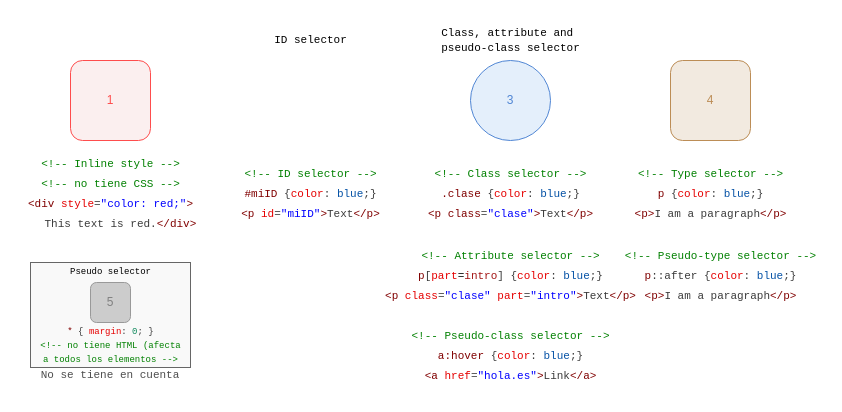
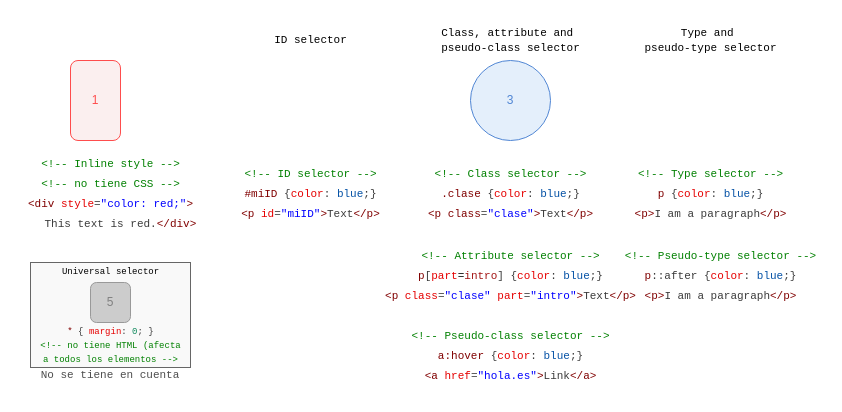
  <mxCell id="0" />
  <mxCell id="1" parent="0" />
  <mxCell id="2" value="&lt;div&gt;No se tiene en cuenta&lt;/div&gt;" style="rounded=0;whiteSpace=wrap;html=1;labelBackgroundColor=none;fillColor=light-dark(#f9f9f9, #ededed);strokeColor=#666666;strokeWidth=1;horizontal=1;align=center;verticalAlign=top;labelPosition=center;verticalLabelPosition=bottom;fontSize=11;fontFamily=Consolas, Courier New, monospace;spacing=-3;fontColor=#4D4D4D;" vertex="1" parent="1"><mxGeometry x="30" y="262" width="160" height="105" as="geometry" /></mxCell>
- <mxCell id="3" value="1" style="whiteSpace=wrap;html=1;aspect=fixed;rounded=1;gradientColor=none;fillColor=light-dark(#fbefef, #ededed);shadow=0;gradientDirection=radial;strokeColor=light-dark(#fe4d4d, #ededed);perimeterSpacing=0;glass=0;fontColor=light-dark(#fe4d4d, #ededed);" vertex="1" parent="1"><mxGeometry x="70" y="60" width="80" height="80" as="geometry" /></mxCell>
+ <mxCell id="3" value="1" style="whiteSpace=wrap;html=1;aspect=fixed;rounded=1;gradientColor=none;fillColor=light-dark(#fbefef, #ededed);shadow=0;gradientDirection=radial;strokeColor=light-dark(#fe4d4d, #ededed);perimeterSpacing=0;glass=0;fontColor=light-dark(#fe4d4d, #ededed);" vertex="1" parent="1"><mxGeometry x="70" y="60" width="50" height="80" as="geometry" /></mxCell>
  <mxCell id="4" value="3" style="ellipse;whiteSpace=wrap;html=1;aspect=fixed;fillColor=light-dark(#e4effb, #ededed);strokeColor=light-dark(#5086d4, #ededed);fontColor=light-dark(#5086d4, #ededed);" vertex="1" parent="1"><mxGeometry x="470" y="60" width="80" height="80" as="geometry" /></mxCell>
- <mxCell id="5" value="4" style="html=1;aspect=fixed;rounded=1;fillColor=light-dark(#f2eae0, #ededed);strokeColor=light-dark(#bc8d56, #ededed);fontColor=light-dark(#bc8d56, #ededed);labelBackgroundColor=none;labelBorderColor=none;textShadow=0;whiteSpace=wrap;" vertex="1" parent="1"><mxGeometry x="670" y="60" width="80" height="80" as="geometry" /></mxCell>
  <mxCell id="6" value="&lt;div align=&quot;center&quot; style=&quot;color: rgb(59, 59, 59); font-family: Consolas, &amp;quot;Courier New&amp;quot;, monospace; font-weight: normal; font-size: 14px; line-height: 19px; white-space: pre;&quot;&gt;&lt;div&gt;&lt;span style=&quot;color: rgb(0, 128, 0);&quot;&gt;&lt;font style=&quot;font-size: 11px;&quot;&gt;&amp;lt;!-- Inline style --&amp;gt;&lt;/font&gt;&lt;/span&gt;&lt;/div&gt;&lt;div&gt;&lt;span style=&quot;color: rgb(0, 128, 0);&quot;&gt;&lt;font style=&quot;font-size: 11px;&quot;&gt;&amp;lt;!-- no tiene CSS --&amp;gt;&lt;/font&gt;&lt;/span&gt;&lt;/div&gt;&lt;div&gt;&lt;font style=&quot;font-size: 11px;&quot;&gt;&lt;span style=&quot;color: rgb(128, 0, 0);&quot;&gt;&amp;lt;div&lt;/span&gt;&lt;span style=&quot;color: rgb(59, 59, 59);&quot;&gt; &lt;/span&gt;&lt;span style=&quot;color: rgb(229, 0, 0);&quot;&gt;style&lt;/span&gt;&lt;span style=&quot;color: rgb(59, 59, 59);&quot;&gt;=&lt;/span&gt;&lt;span style=&quot;color: rgb(0, 0, 255);&quot;&gt;&quot;&lt;/span&gt;&lt;span style=&quot;color: rgb(0, 0, 255);&quot;&gt;color: red;&quot;&lt;/span&gt;&lt;span style=&quot;color: rgb(128, 0, 0);&quot;&gt;&amp;gt;&lt;/span&gt;&lt;span style=&quot;color: rgb(59, 59, 59);&quot;&gt;&lt;br&gt;&lt;/span&gt;&lt;/font&gt;&lt;/div&gt;&lt;div&gt;&lt;font style=&quot;font-size: 11px;&quot;&gt;&lt;span style=&quot;color: rgb(59, 59, 59);&quot;&gt;   This text is red.&lt;/span&gt;&lt;span style=&quot;color: rgb(128, 0, 0);&quot;&gt;&amp;lt;/div&amp;gt;&lt;/span&gt;&lt;/font&gt;&lt;/div&gt;&lt;/div&gt;" style="text;html=1;align=center;verticalAlign=middle;resizable=0;points=[];autosize=1;strokeColor=none;fillColor=none;labelBackgroundColor=none;" vertex="1" parent="1"><mxGeometry x="20" y="148" width="180" height="90" as="geometry" /></mxCell>
  <mxCell id="7" value="&lt;font face=&quot;Consolas, Courier New, monospace&quot;&gt;ID selector&lt;/font&gt;" style="text;html=1;align=center;verticalAlign=middle;resizable=0;points=[];autosize=1;strokeColor=none;fillColor=none;fontSize=11;" vertex="1" parent="1"><mxGeometry x="265" y="25" width="90" height="30" as="geometry" /></mxCell>
  <mxCell id="8" value="&lt;div&gt;&lt;font face=&quot;Consolas, Courier New, monospace&quot;&gt;Class, attribute and&amp;nbsp;&lt;/font&gt;&lt;/div&gt;&lt;div&gt;&lt;font face=&quot;Consolas, Courier New, monospace&quot;&gt;pseudo-class selector&lt;/font&gt;&lt;/div&gt;" style="text;html=1;align=center;verticalAlign=middle;resizable=0;points=[];autosize=1;strokeColor=none;fillColor=none;fontSize=11;" vertex="1" parent="1"><mxGeometry x="435" width="150" height="40" as="geometry" y="20" /></mxCell>
+ <mxCell id="9" value="&lt;div&gt;&lt;font face=&quot;Consolas, Courier New, monospace&quot;&gt;Type and&amp;nbsp;&lt;/font&gt;&lt;/div&gt;&lt;div&gt;&lt;font face=&quot;Consolas, Courier New, monospace&quot;&gt;pseudo-type selector&lt;/font&gt;&lt;/div&gt;" style="text;html=1;align=center;verticalAlign=middle;resizable=0;points=[];autosize=1;strokeColor=none;fillColor=none;fontSize=11;" vertex="1" parent="1"><mxGeometry x="640" width="140" height="40" as="geometry" y="20" /></mxCell>
  <mxCell id="10" value="&lt;div align=&quot;center&quot; style=&quot;color: rgb(59, 59, 59); font-family: Consolas, &amp;quot;Courier New&amp;quot;, monospace; font-weight: normal; font-size: 14px; line-height: 19px; white-space: pre;&quot;&gt;&lt;div&gt;&lt;div style=&quot;color: rgb(59, 59, 59); font-family: Consolas, &amp;quot;Courier New&amp;quot;, monospace; font-weight: normal; font-size: 14px; line-height: 19px; white-space: pre;&quot;&gt;&lt;div&gt;&lt;span style=&quot;color: rgb(0, 128, 0);&quot;&gt;&lt;font style=&quot;font-size: 11px;&quot;&gt;&amp;lt;!-- Type selector --&amp;gt;&lt;/font&gt;&lt;/span&gt;&lt;/div&gt;&lt;/div&gt;&lt;/div&gt;&lt;div&gt;&lt;font style=&quot;font-size: 11px;&quot;&gt;&lt;span style=&quot;color: rgb(128, 0, 0);&quot;&gt;p&lt;/span&gt;&lt;span style=&quot;color: rgb(59, 59, 59);&quot;&gt; {&lt;/span&gt;&lt;span style=&quot;color: rgb(229, 0, 0);&quot;&gt;color&lt;/span&gt;&lt;span style=&quot;color: rgb(59, 59, 59);&quot;&gt;: &lt;/span&gt;&lt;span style=&quot;color: rgb(4, 81, 165);&quot;&gt;blue&lt;/span&gt;&lt;span style=&quot;color: rgb(59, 59, 59);&quot;&gt;;&lt;/span&gt;&lt;span style=&quot;color: rgb(59, 59, 59);&quot;&gt;}&lt;/span&gt;&lt;/font&gt;&lt;/div&gt;&lt;div&gt;&lt;div style=&quot;color: rgb(59, 59, 59); font-family: Consolas, &amp;quot;Courier New&amp;quot;, monospace; font-weight: normal; font-size: 14px; line-height: 19px; white-space: pre;&quot;&gt;&lt;div&gt;&lt;font style=&quot;font-size: 11px;&quot;&gt;&lt;span style=&quot;color: rgb(128, 0, 0);&quot;&gt;&amp;lt;p&lt;/span&gt;&lt;span style=&quot;color: rgb(128, 0, 0);&quot;&gt;&amp;gt;&lt;/span&gt;&lt;span style=&quot;color: rgb(59, 59, 59);&quot;&gt;I am a paragraph&lt;/span&gt;&lt;span style=&quot;color: rgb(128, 0, 0);&quot;&gt;&amp;lt;/p&amp;gt;&lt;/span&gt;&lt;/font&gt;&lt;/div&gt;&lt;/div&gt;&lt;/div&gt;&lt;/div&gt;" style="text;html=1;align=center;verticalAlign=middle;resizable=0;points=[];autosize=1;strokeColor=none;fillColor=none;labelBackgroundColor=none;" vertex="1" parent="1"><mxGeometry x="630" y="158" width="160" height="70" as="geometry" /></mxCell>
  <mxCell id="11" value="&lt;div align=&quot;center&quot; style=&quot;color: rgb(59, 59, 59); font-family: Consolas, &amp;quot;Courier New&amp;quot;, monospace; font-weight: normal; font-size: 14px; line-height: 19px; white-space: pre;&quot;&gt;&lt;div&gt;&lt;div style=&quot;color: rgb(59, 59, 59); font-family: Consolas, &amp;quot;Courier New&amp;quot;, monospace; font-weight: normal; font-size: 14px; line-height: 19px; white-space: pre;&quot;&gt;&lt;div&gt;&lt;span style=&quot;color: rgb(0, 128, 0);&quot;&gt;&lt;font style=&quot;font-size: 11px;&quot;&gt;&amp;lt;!-- Pseudo-type selector --&amp;gt;&lt;/font&gt;&lt;/span&gt;&lt;/div&gt;&lt;/div&gt;&lt;/div&gt;&lt;div&gt;&lt;font style=&quot;font-size: 11px;&quot;&gt;&lt;span style=&quot;color: rgb(128, 0, 0);&quot;&gt;p&lt;/span&gt;&lt;span style=&quot;color: rgb(59, 59, 59);&quot;&gt;::after {&lt;/span&gt;&lt;span style=&quot;color: rgb(229, 0, 0);&quot;&gt;color&lt;/span&gt;&lt;span style=&quot;color: rgb(59, 59, 59);&quot;&gt;: &lt;/span&gt;&lt;span style=&quot;color: rgb(4, 81, 165);&quot;&gt;blue&lt;/span&gt;&lt;span style=&quot;color: rgb(59, 59, 59);&quot;&gt;;&lt;/span&gt;&lt;span style=&quot;color: rgb(59, 59, 59);&quot;&gt;}&lt;/span&gt;&lt;/font&gt;&lt;/div&gt;&lt;div&gt;&lt;div style=&quot;color: rgb(59, 59, 59); font-family: Consolas, &amp;quot;Courier New&amp;quot;, monospace; font-weight: normal; font-size: 14px; line-height: 19px; white-space: pre;&quot;&gt;&lt;div&gt;&lt;font style=&quot;font-size: 11px;&quot;&gt;&lt;span style=&quot;color: rgb(128, 0, 0);&quot;&gt;&amp;lt;p&lt;/span&gt;&lt;span style=&quot;color: rgb(128, 0, 0);&quot;&gt;&amp;gt;&lt;/span&gt;&lt;span style=&quot;color: rgb(59, 59, 59);&quot;&gt;I am a paragraph&lt;/span&gt;&lt;span style=&quot;color: rgb(128, 0, 0);&quot;&gt;&amp;lt;/p&amp;gt;&lt;/span&gt;&lt;/font&gt;&lt;/div&gt;&lt;/div&gt;&lt;/div&gt;&lt;/div&gt;" style="text;html=1;align=center;verticalAlign=middle;resizable=0;points=[];autosize=1;strokeColor=none;fillColor=none;labelBackgroundColor=none;" vertex="1" parent="1"><mxGeometry x="620" y="240" width="200" height="70" as="geometry" /></mxCell>
  <mxCell id="12" value="&lt;div align=&quot;center&quot; style=&quot;color: rgb(59, 59, 59); font-family: Consolas, &amp;quot;Courier New&amp;quot;, monospace; font-weight: normal; font-size: 14px; line-height: 19px; white-space: pre;&quot;&gt;&lt;div&gt;&lt;div style=&quot;color: rgb(59, 59, 59); font-family: Consolas, &amp;quot;Courier New&amp;quot;, monospace; font-weight: normal; font-size: 14px; line-height: 19px; white-space: pre;&quot;&gt;&lt;div&gt;&lt;span style=&quot;color: rgb(0, 128, 0);&quot;&gt;&lt;font style=&quot;font-size: 11px;&quot;&gt;&amp;lt;!-- Class selector --&amp;gt;&lt;/font&gt;&lt;/span&gt;&lt;/div&gt;&lt;/div&gt;&lt;/div&gt;&lt;div&gt;&lt;font style=&quot;font-size: 11px;&quot;&gt;&lt;span style=&quot;color: rgb(128, 0, 0);&quot;&gt;.clase&lt;/span&gt;&lt;span style=&quot;color: rgb(59, 59, 59);&quot;&gt; {&lt;/span&gt;&lt;span style=&quot;color: rgb(229, 0, 0);&quot;&gt;color&lt;/span&gt;&lt;span style=&quot;color: rgb(59, 59, 59);&quot;&gt;: &lt;/span&gt;&lt;span style=&quot;color: rgb(4, 81, 165);&quot;&gt;blue&lt;/span&gt;&lt;span style=&quot;color: rgb(59, 59, 59);&quot;&gt;;&lt;/span&gt;&lt;span style=&quot;color: rgb(59, 59, 59);&quot;&gt;}&lt;/span&gt;&lt;/font&gt;&lt;/div&gt;&lt;div&gt;&lt;div style=&quot;color: rgb(59, 59, 59); font-family: Consolas, &amp;quot;Courier New&amp;quot;, monospace; font-weight: normal; font-size: 14px; line-height: 19px; white-space: pre;&quot;&gt;&lt;div&gt;&lt;font style=&quot;font-size: 11px;&quot;&gt;&lt;span style=&quot;color: rgb(128, 0, 0);&quot;&gt;&amp;lt;p&lt;/span&gt;&lt;span style=&quot;color: light-dark(rgb(229, 0, 0), rgb(229, 0, 0));&quot;&gt;&lt;span style=&quot;color: rgb(229, 0, 0);&quot;&gt;&lt;span style=&quot;color: rgb(128, 0, 0);&quot;&gt; &lt;/span&gt;&lt;span style=&quot;color: rgb(229, 0, 0);&quot;&gt;&lt;span style=&quot;color: rgb(128, 0, 0);&quot;&gt;class&lt;/span&gt;&lt;/span&gt;&lt;/span&gt;&lt;/span&gt;&lt;/font&gt;&lt;font style=&quot;font-size: 11px;&quot;&gt;&lt;span style=&quot;color: rgb(59, 59, 59);&quot;&gt;=&lt;/span&gt;&lt;span style=&quot;color: rgb(0, 0, 255);&quot;&gt;&quot;&lt;/span&gt;&lt;span style=&quot;color: rgb(0, 0, 255);&quot;&gt;clase&quot;&lt;/span&gt;&lt;/font&gt;&lt;font style=&quot;font-size: 11px;&quot;&gt;&lt;span style=&quot;color: rgb(128, 0, 0);&quot;&gt;&amp;gt;&lt;/span&gt;&lt;span style=&quot;color: rgb(59, 59, 59);&quot;&gt;Text&lt;/span&gt;&lt;span style=&quot;color: rgb(128, 0, 0);&quot;&gt;&amp;lt;/p&amp;gt;&lt;/span&gt;&lt;/font&gt;&lt;/div&gt;&lt;/div&gt;&lt;/div&gt;&lt;/div&gt;" style="text;html=1;align=center;verticalAlign=middle;resizable=0;points=[];autosize=1;strokeColor=none;fillColor=none;labelBackgroundColor=none;" vertex="1" parent="1"><mxGeometry x="425" y="158" width="170" height="70" as="geometry" /></mxCell>
  <mxCell id="13" value="&lt;div align=&quot;center&quot; style=&quot;color: rgb(59, 59, 59); font-family: Consolas, &amp;quot;Courier New&amp;quot;, monospace; font-weight: normal; font-size: 14px; line-height: 19px; white-space: pre;&quot;&gt;&lt;div&gt;&lt;div style=&quot;color: rgb(59, 59, 59); font-family: Consolas, &amp;quot;Courier New&amp;quot;, monospace; font-weight: normal; font-size: 14px; line-height: 19px; white-space: pre;&quot;&gt;&lt;div&gt;&lt;span style=&quot;color: rgb(0, 128, 0);&quot;&gt;&lt;font style=&quot;font-size: 11px;&quot;&gt;&amp;lt;!-- Attribute selector --&amp;gt;&lt;/font&gt;&lt;/span&gt;&lt;/div&gt;&lt;/div&gt;&lt;/div&gt;&lt;div&gt;&lt;div style=&quot;color: rgb(59, 59, 59); font-family: Consolas, &amp;quot;Courier New&amp;quot;, monospace; font-weight: normal; font-size: 14px; line-height: 19px; white-space: pre;&quot;&gt;&lt;div&gt;&lt;font style=&quot;font-size: 11px;&quot;&gt;&lt;span style=&quot;color: rgb(128, 0, 0);&quot;&gt;p&lt;/span&gt;&lt;span style=&quot;color: rgb(59, 59, 59);&quot;&gt;[&lt;/span&gt;&lt;span style=&quot;color: rgb(229, 0, 0);&quot;&gt;part&lt;/span&gt;&lt;span style=&quot;color: rgb(0, 0, 0);&quot;&gt;=&lt;/span&gt;&lt;span style=&quot;color: rgb(163, 21, 21);&quot;&gt;intro&lt;/span&gt;&lt;span style=&quot;color: rgb(59, 59, 59);&quot;&gt;] &lt;/span&gt;&lt;/font&gt;&lt;font style=&quot;font-size: 11px;&quot;&gt;&lt;span style=&quot;color: rgb(59, 59, 59);&quot;&gt;{&lt;/span&gt;&lt;span style=&quot;color: rgb(229, 0, 0);&quot;&gt;color&lt;/span&gt;&lt;span style=&quot;color: rgb(59, 59, 59);&quot;&gt;: &lt;/span&gt;&lt;span style=&quot;color: rgb(4, 81, 165);&quot;&gt;blue&lt;/span&gt;&lt;span style=&quot;color: rgb(59, 59, 59);&quot;&gt;;&lt;/span&gt;&lt;span style=&quot;color: rgb(59, 59, 59);&quot;&gt;}&lt;/span&gt;&lt;/font&gt;&lt;/div&gt;&lt;/div&gt;&lt;/div&gt;&lt;div&gt;&lt;div style=&quot;color: rgb(59, 59, 59); font-family: Consolas, &amp;quot;Courier New&amp;quot;, monospace; font-weight: normal; font-size: 14px; line-height: 19px; white-space: pre;&quot;&gt;&lt;div&gt;&lt;div style=&quot;color: rgb(59, 59, 59); font-family: Consolas, &amp;quot;Courier New&amp;quot;, monospace; font-weight: normal; font-size: 14px; line-height: 19px; white-space: pre;&quot;&gt;&lt;div&gt;&lt;font style=&quot;font-size: 11px;&quot;&gt;&lt;span style=&quot;color: rgb(128, 0, 0);&quot;&gt;&amp;lt;p&lt;/span&gt;&lt;span style=&quot;color: rgb(59, 59, 59);&quot;&gt; &lt;/span&gt;&lt;span style=&quot;color: rgb(229, 0, 0);&quot;&gt;class&lt;/span&gt;&lt;span style=&quot;color: rgb(59, 59, 59);&quot;&gt;=&lt;/span&gt;&lt;span style=&quot;color: rgb(0, 0, 255);&quot;&gt;&quot;clase&quot;&lt;/span&gt;&lt;span style=&quot;color: rgb(59, 59, 59);&quot;&gt; &lt;/span&gt;&lt;span style=&quot;color: rgb(229, 0, 0);&quot;&gt;part&lt;/span&gt;&lt;span style=&quot;color: rgb(59, 59, 59);&quot;&gt;=&lt;/span&gt;&lt;span style=&quot;color: rgb(0, 0, 255);&quot;&gt;&quot;intro&quot;&lt;/span&gt;&lt;span style=&quot;color: rgb(128, 0, 0);&quot;&gt;&amp;gt;&lt;/span&gt;&lt;span style=&quot;color: rgb(59, 59, 59);&quot;&gt;Text&lt;/span&gt;&lt;span style=&quot;color: rgb(128, 0, 0);&quot;&gt;&amp;lt;/p&amp;gt;&lt;/span&gt;&lt;/font&gt;&lt;/div&gt;&lt;/div&gt;&lt;/div&gt;&lt;/div&gt;&lt;/div&gt;&lt;/div&gt;" style="text;html=1;align=center;verticalAlign=middle;resizable=0;points=[];autosize=1;strokeColor=none;fillColor=none;labelBackgroundColor=none;" vertex="1" parent="1"><mxGeometry x="385" y="240" width="250" height="70" as="geometry" /></mxCell>
  <mxCell id="14" value="&lt;div align=&quot;center&quot; style=&quot;color: rgb(59, 59, 59); font-family: Consolas, &amp;quot;Courier New&amp;quot;, monospace; font-weight: normal; font-size: 14px; line-height: 19px; white-space: pre;&quot;&gt;&lt;div&gt;&lt;div style=&quot;color: rgb(59, 59, 59); font-family: Consolas, &amp;quot;Courier New&amp;quot;, monospace; font-weight: normal; font-size: 14px; line-height: 19px; white-space: pre;&quot;&gt;&lt;div&gt;&lt;span style=&quot;color: rgb(0, 128, 0);&quot;&gt;&lt;font style=&quot;font-size: 11px;&quot;&gt;&amp;lt;!-- Pseudo-class selector --&amp;gt;&lt;/font&gt;&lt;/span&gt;&lt;/div&gt;&lt;/div&gt;&lt;/div&gt;&lt;div&gt;&lt;div style=&quot;color: rgb(59, 59, 59); font-family: Consolas, &amp;quot;Courier New&amp;quot;, monospace; font-weight: normal; font-size: 14px; line-height: 19px; white-space: pre;&quot;&gt;&lt;div&gt;&lt;font style=&quot;font-size: 11px;&quot;&gt;&lt;span style=&quot;color: rgb(128, 0, 0);&quot;&gt;a:hover&lt;/span&gt;&lt;span style=&quot;color: rgb(59, 59, 59);&quot;&gt; &lt;/span&gt;&lt;/font&gt;&lt;font style=&quot;font-size: 11px;&quot;&gt;&lt;span style=&quot;color: rgb(59, 59, 59);&quot;&gt;{&lt;/span&gt;&lt;span style=&quot;color: rgb(229, 0, 0);&quot;&gt;color&lt;/span&gt;&lt;span style=&quot;color: rgb(59, 59, 59);&quot;&gt;: &lt;/span&gt;&lt;span style=&quot;color: rgb(4, 81, 165);&quot;&gt;blue&lt;/span&gt;&lt;span style=&quot;color: rgb(59, 59, 59);&quot;&gt;;&lt;/span&gt;&lt;span style=&quot;color: rgb(59, 59, 59);&quot;&gt;}&lt;/span&gt;&lt;/font&gt;&lt;/div&gt;&lt;/div&gt;&lt;/div&gt;&lt;div&gt;&lt;div style=&quot;color: rgb(59, 59, 59); font-family: Consolas, &amp;quot;Courier New&amp;quot;, monospace; font-weight: normal; font-size: 14px; line-height: 19px; white-space: pre;&quot;&gt;&lt;div&gt;&lt;div style=&quot;color: rgb(59, 59, 59); font-family: Consolas, &amp;quot;Courier New&amp;quot;, monospace; font-weight: normal; font-size: 14px; line-height: 19px; white-space: pre;&quot;&gt;&lt;div&gt;&lt;font style=&quot;font-size: 11px;&quot;&gt;&lt;span style=&quot;color: rgb(128, 0, 0);&quot;&gt;&amp;lt;a&lt;/span&gt;&lt;span style=&quot;color: rgb(59, 59, 59);&quot;&gt; &lt;/span&gt;&lt;span style=&quot;color: rgb(229, 0, 0);&quot;&gt;href&lt;/span&gt;&lt;span style=&quot;color: rgb(59, 59, 59);&quot;&gt;=&lt;/span&gt;&lt;span style=&quot;color: rgb(0, 0, 255);&quot;&gt;&quot;hola.es&quot;&lt;/span&gt;&lt;span style=&quot;color: rgb(128, 0, 0);&quot;&gt;&amp;gt;&lt;/span&gt;Link&lt;span style=&quot;color: rgb(128, 0, 0);&quot;&gt;&amp;lt;/a&amp;gt;&lt;/span&gt;&lt;/font&gt;&lt;/div&gt;&lt;/div&gt;&lt;/div&gt;&lt;/div&gt;&lt;/div&gt;&lt;/div&gt;" style="text;html=1;align=center;verticalAlign=middle;resizable=0;points=[];autosize=1;strokeColor=none;fillColor=none;labelBackgroundColor=none;" vertex="1" parent="1"><mxGeometry x="405" y="320" width="210" height="70" as="geometry" /></mxCell>
  <mxCell id="15" value="&lt;div align=&quot;center&quot; style=&quot;color: rgb(59, 59, 59); font-family: Consolas, &amp;quot;Courier New&amp;quot;, monospace; font-weight: normal; font-size: 14px; line-height: 19px; white-space: pre;&quot;&gt;&lt;div&gt;&lt;div style=&quot;color: rgb(59, 59, 59); font-family: Consolas, &amp;quot;Courier New&amp;quot;, monospace; font-weight: normal; font-size: 14px; line-height: 19px; white-space: pre;&quot;&gt;&lt;div&gt;&lt;span style=&quot;color: rgb(0, 128, 0);&quot;&gt;&lt;font style=&quot;font-size: 11px;&quot;&gt;&amp;lt;!-- ID selector --&amp;gt;&lt;/font&gt;&lt;/span&gt;&lt;/div&gt;&lt;/div&gt;&lt;/div&gt;&lt;div&gt;&lt;div style=&quot;color: rgb(59, 59, 59); font-family: Consolas, &amp;quot;Courier New&amp;quot;, monospace; font-weight: normal; font-size: 14px; line-height: 19px; white-space: pre;&quot;&gt;&lt;div&gt;&lt;font style=&quot;font-size: 11px;&quot;&gt;&lt;span style=&quot;color: rgb(128, 0, 0);&quot;&gt;#miID&lt;/span&gt;&lt;span style=&quot;color: rgb(59, 59, 59);&quot;&gt; &lt;/span&gt;&lt;/font&gt;&lt;font style=&quot;font-size: 11px;&quot;&gt;&lt;span style=&quot;color: rgb(59, 59, 59);&quot;&gt;{&lt;/span&gt;&lt;span style=&quot;color: rgb(229, 0, 0);&quot;&gt;color&lt;/span&gt;&lt;span style=&quot;color: rgb(59, 59, 59);&quot;&gt;: &lt;/span&gt;&lt;span style=&quot;color: rgb(4, 81, 165);&quot;&gt;blue&lt;/span&gt;&lt;span style=&quot;color: rgb(59, 59, 59);&quot;&gt;;&lt;/span&gt;&lt;span style=&quot;color: rgb(59, 59, 59);&quot;&gt;}&lt;/span&gt;&lt;/font&gt;&lt;/div&gt;&lt;/div&gt;&lt;/div&gt;&lt;div&gt;&lt;div style=&quot;color: rgb(59, 59, 59); font-family: Consolas, &amp;quot;Courier New&amp;quot;, monospace; font-weight: normal; font-size: 14px; line-height: 19px; white-space: pre;&quot;&gt;&lt;div&gt;&lt;div style=&quot;color: rgb(59, 59, 59); font-family: Consolas, &amp;quot;Courier New&amp;quot;, monospace; font-weight: normal; font-size: 14px; line-height: 19px; white-space: pre;&quot;&gt;&lt;div&gt;&lt;font style=&quot;font-size: 11px;&quot;&gt;&lt;span style=&quot;color: rgb(128, 0, 0);&quot;&gt;&amp;lt;p&lt;/span&gt;&lt;span style=&quot;color: rgb(59, 59, 59);&quot;&gt; &lt;/span&gt;&lt;span style=&quot;color: rgb(229, 0, 0);&quot;&gt;id&lt;/span&gt;&lt;span style=&quot;color: rgb(59, 59, 59);&quot;&gt;=&lt;/span&gt;&lt;span style=&quot;color: rgb(0, 0, 255);&quot;&gt;&quot;miID&quot;&lt;/span&gt;&lt;span style=&quot;color: rgb(128, 0, 0);&quot;&gt;&amp;gt;&lt;/span&gt;Text&lt;span style=&quot;color: rgb(128, 0, 0);&quot;&gt;&amp;lt;/p&amp;gt;&lt;/span&gt;&lt;/font&gt;&lt;/div&gt;&lt;/div&gt;&lt;/div&gt;&lt;/div&gt;&lt;/div&gt;&lt;/div&gt;" style="text;html=1;align=center;verticalAlign=middle;resizable=0;points=[];autosize=1;strokeColor=none;fillColor=none;labelBackgroundColor=none;" vertex="1" parent="1"><mxGeometry x="235" y="158" width="150" height="70" as="geometry" /></mxCell>
  <mxCell id="16" value="5" style="whiteSpace=wrap;html=1;aspect=fixed;rounded=1;fillColor=light-dark(#CCCCCC,#EDEDED);strokeColor=light-dark(#999999,#EDEDED);fontColor=light-dark(#808080,#EDEDED);" vertex="1" parent="1"><mxGeometry x="90" y="282" width="40" height="40" as="geometry" /></mxCell>
- <mxCell id="17" value="&lt;font style=&quot;font-size: 9px;&quot; face=&quot;Consolas, Courier New, monospace&quot;&gt;Pseudo selector&lt;/font&gt;" style="text;html=1;align=center;verticalAlign=middle;resizable=0;points=[];autosize=1;strokeColor=none;fillColor=none;fontSize=11;spacing=0;" vertex="1" parent="1"><mxGeometry x="55" y="260" width="110" height="20" as="geometry" /></mxCell>
+ <mxCell id="17" value="&lt;font style=&quot;font-size: 9px;&quot; face=&quot;Consolas, Courier New, monospace&quot;&gt;Universal selector&lt;/font&gt;" style="text;html=1;align=center;verticalAlign=middle;resizable=0;points=[];autosize=1;strokeColor=none;fillColor=none;fontSize=11;spacing=0;" vertex="1" parent="1"><mxGeometry x="55" y="260" width="110" height="20" as="geometry" /></mxCell>
  <mxCell id="18" value="&lt;div style=&quot;color: rgb(59, 59, 59); font-family: Consolas, &amp;quot;Courier New&amp;quot;, monospace; font-weight: normal; font-size: 14px; white-space: pre; line-height: 100%;&quot;&gt;&lt;div&gt;&lt;font style=&quot;font-size: 9px; line-height: 100%;&quot;&gt;&lt;span style=&quot;color: rgb(128, 0, 0);&quot;&gt;*&lt;/span&gt;&lt;span style=&quot;color: rgb(59, 59, 59);&quot;&gt; { &lt;/span&gt;&lt;span style=&quot;color: rgb(229, 0, 0);&quot;&gt;margin&lt;/span&gt;&lt;span style=&quot;color: rgb(59, 59, 59);&quot;&gt;: &lt;/span&gt;&lt;span style=&quot;color: rgb(9, 134, 88);&quot;&gt;0&lt;/span&gt;&lt;span style=&quot;color: rgb(59, 59, 59);&quot;&gt;; }&lt;/span&gt;&lt;span style=&quot;color: rgb(0, 128, 0);&quot;&gt;&lt;font&gt;&lt;br&gt;&lt;/font&gt;&lt;/span&gt;&lt;/font&gt;&lt;/div&gt;&lt;div&gt;&lt;font style=&quot;font-size: 9px; line-height: 100%;&quot;&gt;&lt;span style=&quot;color: rgb(0, 128, 0);&quot;&gt;&lt;font&gt;&amp;lt;!-- no tiene HTML (afecta&lt;/font&gt;&lt;/span&gt;&lt;/font&gt;&lt;/div&gt;&lt;div&gt;&lt;font style=&quot;font-size: 9px; line-height: 100%;&quot;&gt;&lt;span style=&quot;color: rgb(0, 128, 0);&quot;&gt;&lt;font&gt;a todos los elementos --&amp;gt;&lt;/font&gt;&lt;/span&gt;&lt;/font&gt;&lt;/div&gt;&lt;/div&gt;" style="text;html=1;align=center;verticalAlign=middle;resizable=0;points=[];autosize=1;strokeColor=none;fillColor=none;spacing=-6;labelBackgroundColor=none;" vertex="1" parent="1"><mxGeometry x="40" y="323" width="140" height="40" as="geometry" /></mxCell>
